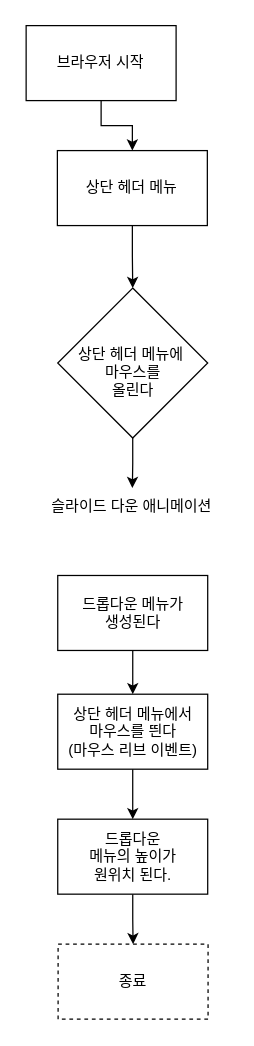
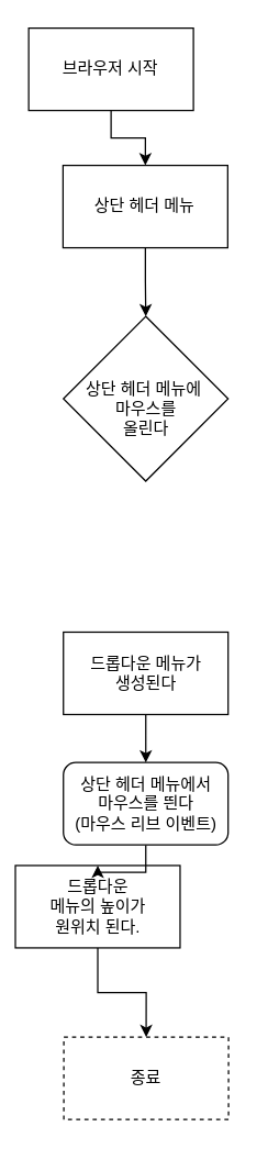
  <mxCell id="0" />
  <mxCell id="1" parent="0" />
  <mxCell id="2" value="상단 헤더 메뉴" style="rounded=0;whiteSpace=wrap;html=1;" vertex="1" parent="1"><mxGeometry x="45.29" y="120" width="120" height="60" as="geometry" /></mxCell>
  <mxCell id="3" style="edgeStyle=orthogonalEdgeStyle;rounded=0;orthogonalLoop=1;jettySize=auto;html=1;exitX=0.5;exitY=1;exitDx=0;exitDy=0;" edge="1" parent="1" source="2" target="4"><mxGeometry relative="1" as="geometry"><mxPoint x="105.286" y="340" as="targetPoint" /><mxPoint x="105" y="210" as="sourcePoint" /></mxGeometry></mxCell>
  <mxCell id="4" value="&lt;div&gt;&lt;span style=&quot;background-color: initial;&quot;&gt;&lt;br&gt;&lt;/span&gt;&lt;/div&gt;&lt;span style=&quot;background-color: initial;&quot;&gt;상단 헤더 메뉴에&amp;nbsp;&lt;/span&gt;&lt;div&gt;&lt;span style=&quot;background-color: initial;&quot;&gt;마우스를&lt;/span&gt;&lt;div&gt;올린다&lt;/div&gt;&lt;/div&gt;" style="rhombus;whiteSpace=wrap;html=1;" vertex="1" parent="1"><mxGeometry x="45.58" y="230" width="120" height="120" as="geometry" /></mxCell>
  <mxCell id="5" value="" style="edgeStyle=orthogonalEdgeStyle;rounded=0;orthogonalLoop=1;jettySize=auto;html=1;" edge="1" parent="1" source="6" target="15"><mxGeometry relative="1" as="geometry" /></mxCell>
  <mxCell id="6" value="드롭다운 메뉴가&lt;div&gt;생성된다&lt;/div&gt;" style="rounded=0;whiteSpace=wrap;html=1;" vertex="1" parent="1"><mxGeometry x="45.58" y="460" width="120" height="60" as="geometry" /></mxCell>
  <mxCell id="7" value="종료" style="rounded=0;whiteSpace=wrap;html=1;dashed=1;" vertex="1" parent="1"><mxGeometry x="45.866" y="755" width="120" height="60" as="geometry" /></mxCell>
  <mxCell id="8" style="edgeStyle=orthogonalEdgeStyle;rounded=0;orthogonalLoop=1;jettySize=auto;html=1;entryX=0.5;entryY=0;entryDx=0;entryDy=0;" edge="1" parent="1" source="9" target="7"><mxGeometry relative="1" as="geometry" /></mxCell>
- <mxCell id="9" value="드롭다운&lt;div&gt;메뉴의 높이가&lt;br&gt;원위치 된다.&lt;/div&gt;" style="rounded=0;whiteSpace=wrap;html=1;" vertex="1" parent="1"><mxGeometry x="45.58" y="655" width="120" height="60" as="geometry" /></mxCell>
+ <mxCell id="9" value="드롭다운&lt;div&gt;메뉴의 높이가&lt;br&gt;원위치 된다.&lt;/div&gt;" style="rounded=0;whiteSpace=wrap;html=1;" vertex="1" parent="1"><mxGeometry x="10.58" y="630" width="120" height="60" as="geometry" /></mxCell>
  <mxCell id="10" style="edgeStyle=orthogonalEdgeStyle;rounded=0;orthogonalLoop=1;jettySize=auto;html=1;exitX=0.5;exitY=1;exitDx=0;exitDy=0;entryX=0.5;entryY=0;entryDx=0;entryDy=0;" edge="1" parent="1" source="11" target="2"><mxGeometry relative="1" as="geometry" /></mxCell>
  <mxCell id="11" value="브라우저 시작" style="rounded=0;whiteSpace=wrap;html=1;" vertex="1" parent="1"><mxGeometry x="20.29" y="20" width="120" height="60" as="geometry" /></mxCell>
- <mxCell id="12" value="" style="edgeStyle=orthogonalEdgeStyle;rounded=0;orthogonalLoop=1;jettySize=auto;html=1;exitX=0.5;exitY=1;exitDx=0;exitDy=0;entryX=0.5;entryY=0;entryDx=0;entryDy=0;" edge="1" parent="1" source="4" target="13"><mxGeometry relative="1" as="geometry"><mxPoint x="105.29" y="380" as="sourcePoint" /><mxPoint x="105.29" y="475" as="targetPoint" /></mxGeometry></mxCell>
- <mxCell id="13" value="슬라이드 다운 애니메이션" style="text;html=1;align=center;verticalAlign=middle;whiteSpace=wrap;rounded=0;" vertex="1" parent="1"><mxGeometry x="30.29" y="390" width="150" height="30" as="geometry" /></mxCell>
  <mxCell id="14" style="edgeStyle=orthogonalEdgeStyle;rounded=0;orthogonalLoop=1;jettySize=auto;html=1;" edge="1" parent="1" source="15" target="9"><mxGeometry relative="1" as="geometry" /></mxCell>
- <mxCell id="15" value="상단 헤더 메뉴에서&lt;br&gt;마우스를 띈다&lt;br&gt;(마우스 리브 이벤트)" style="rounded=0;whiteSpace=wrap;html=1;" vertex="1" parent="1"><mxGeometry x="45.58" y="555" width="120" height="60" as="geometry" /></mxCell>
+ <mxCell id="15" value="상단 헤더 메뉴에서&lt;br&gt;마우스를 띈다&lt;br&gt;(마우스 리브 이벤트)" style="whiteSpace=wrap;html=1;rounded=1;" vertex="1" parent="1"><mxGeometry x="45.58" y="555" width="120" height="60" as="geometry" /></mxCell>
